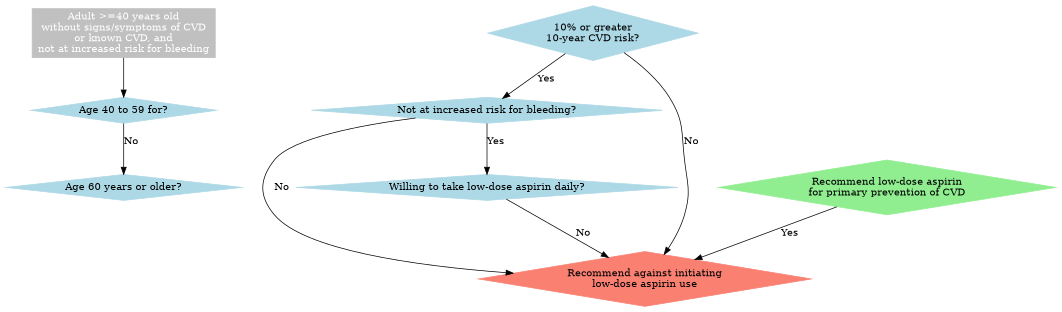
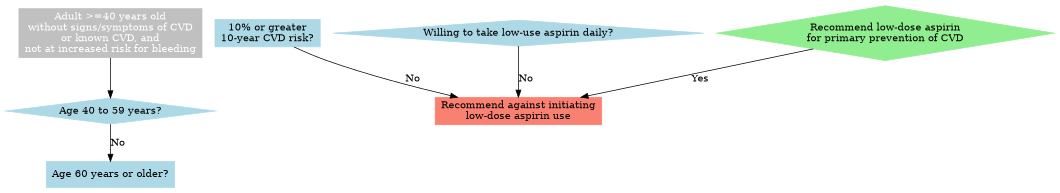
  digraph {
    rankdir=TB
    node [color=lightblue fontcolor=black shape=diamond style=filled]
    n1 [color=gray fontcolor=white label="Adult >=40 years old\nwithout signs/symptoms of CVD\nor known CVD, and\nnot at increased risk for bleeding" shape=box]
-   n2 [label="Age 40 to 59 for?"]
-   n3 [label="Age 60 years or older?"]
-   n4 [label="10% or greater\n10-year CVD risk?"]
-   n5 [label="Not at increased risk for bleeding?"]
-   n6 [color=salmon label="Recommend against initiating\nlow-dose aspirin use"]
-   n7 [label="Willing to take low-dose aspirin daily?"]
+   n2 [label="Age 40 to 59 years?"]
+   n3 [label="Age 60 years or older?" shape=box]
+   n4 [label="10% or greater\n10-year CVD risk?" shape=box]
+   n6 [color=salmon label="Recommend against initiating\nlow-dose aspirin use" shape=box]
+   n7 [label="Willing to take low-use aspirin daily?"]
    n8 [color=lightgreen label="Recommend low-dose aspirin\nfor primary prevention of CVD"]
    n1 -> n2
    n2 -> n3 [label=No]
-   n4 -> n5 [label=Yes]
    n4 -> n6 [label=No]
-   n5 -> n6 [label=No]
-   n5 -> n7 [label=Yes]
    n7 -> n6 [label=No]
    n8 -> n6 [label=Yes]
  }
